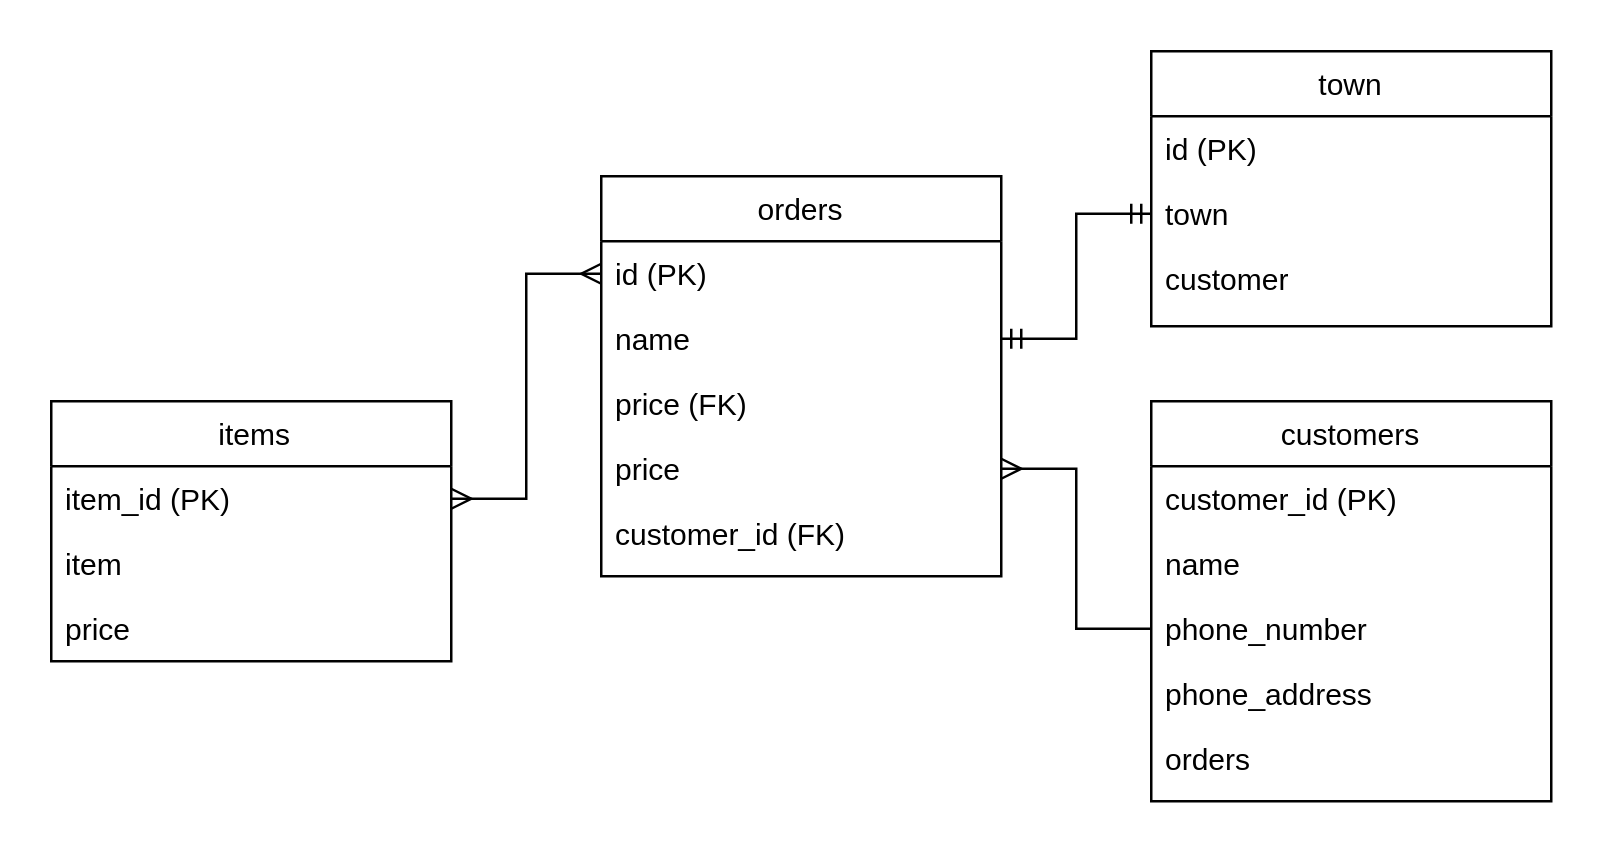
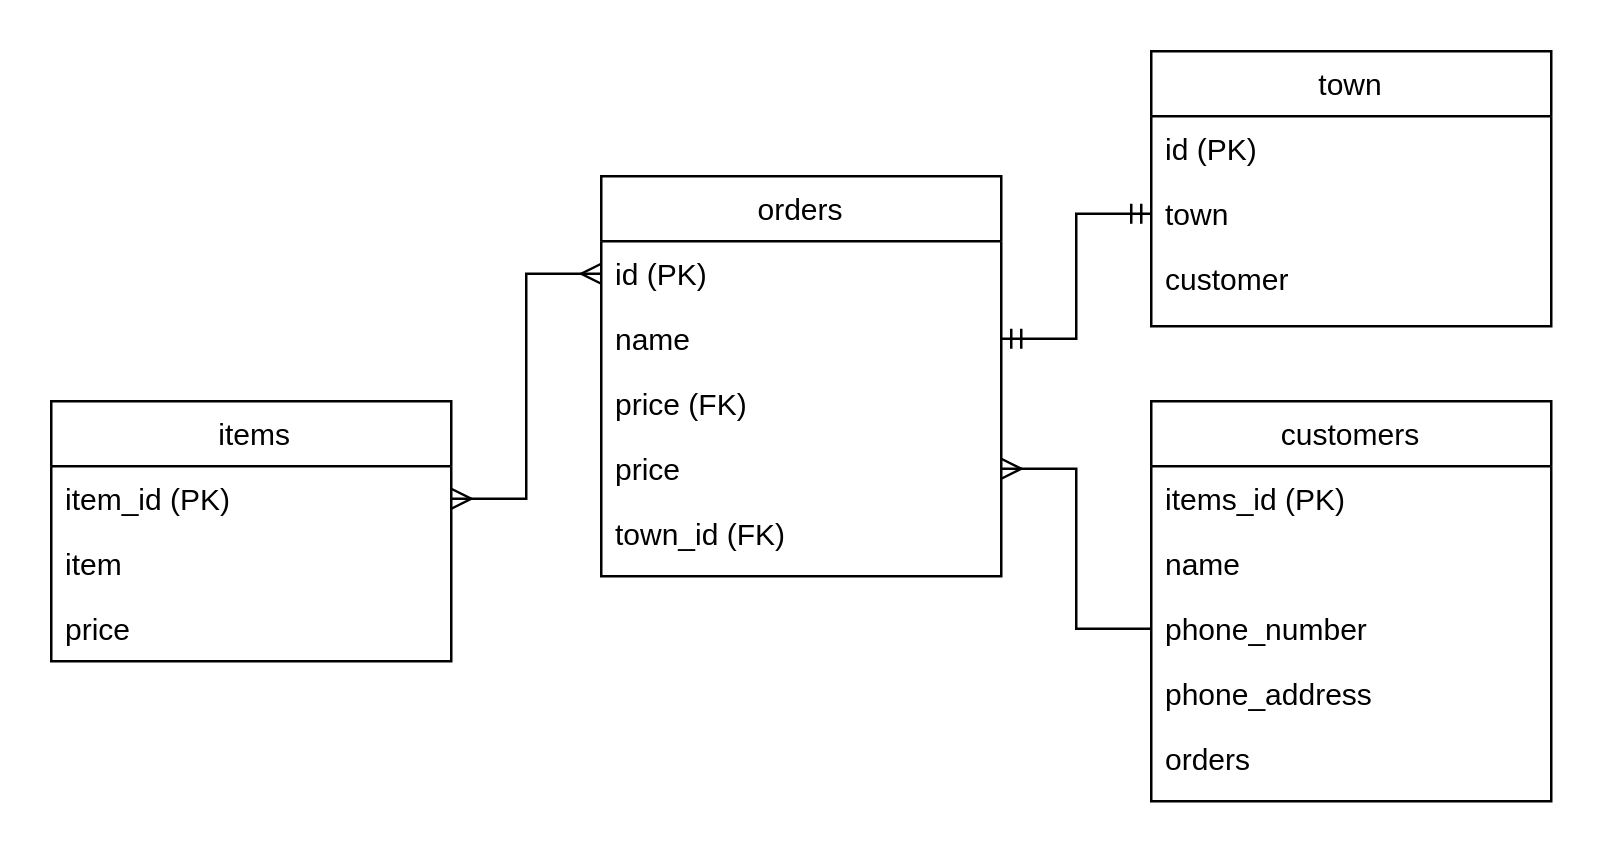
  <mxCell id="0" />
  <mxCell id="1" parent="0" />
  <mxCell id="2" value="orders" style="swimlane;fontStyle=0;align=center;verticalAlign=top;childLayout=stackLayout;horizontal=1;startSize=26;horizontalStack=0;resizeParent=1;resizeLast=0;collapsible=1;marginBottom=0;rounded=0;shadow=0;strokeWidth=1;" parent="1" vertex="1"><mxGeometry x="240" y="70" width="160" height="160" as="geometry"><mxRectangle x="230" y="140" width="160" height="26" as="alternateBounds" /></mxGeometry></mxCell>
  <mxCell id="3" value="id (PK)" style="text;align=left;verticalAlign=top;spacingLeft=4;spacingRight=4;overflow=hidden;rotatable=0;points=[[0,0.5],[1,0.5]];portConstraint=eastwest;" parent="2" vertex="1"><mxGeometry y="26" width="160" height="26" as="geometry" /></mxCell>
  <mxCell id="4" value="name" style="text;align=left;verticalAlign=top;spacingLeft=4;spacingRight=4;overflow=hidden;rotatable=0;points=[[0,0.5],[1,0.5]];portConstraint=eastwest;rounded=0;shadow=0;html=0;" parent="2" vertex="1"><mxGeometry y="52" width="160" height="26" as="geometry" /></mxCell>
  <mxCell id="5" value="price (FK)" style="text;align=left;verticalAlign=top;spacingLeft=4;spacingRight=4;overflow=hidden;rotatable=0;points=[[0,0.5],[1,0.5]];portConstraint=eastwest;rounded=0;shadow=0;html=0;" parent="2" vertex="1"><mxGeometry y="78" width="160" height="26" as="geometry" /></mxCell>
  <mxCell id="6" value="price" style="text;align=left;verticalAlign=top;spacingLeft=4;spacingRight=4;overflow=hidden;rotatable=0;points=[[0,0.5],[1,0.5]];portConstraint=eastwest;rounded=0;shadow=0;html=0;" parent="2" vertex="1"><mxGeometry y="104" width="160" height="26" as="geometry" /></mxCell>
- <mxCell id="7" value="customer_id (FK)" style="text;align=left;verticalAlign=top;spacingLeft=4;spacingRight=4;overflow=hidden;rotatable=0;points=[[0,0.5],[1,0.5]];portConstraint=eastwest;rounded=0;shadow=0;html=0;" parent="2" vertex="1"><mxGeometry y="130" width="160" height="26" as="geometry" /></mxCell>
+ <mxCell id="7" value="town_id (FK)" style="text;align=left;verticalAlign=top;spacingLeft=4;spacingRight=4;overflow=hidden;rotatable=0;points=[[0,0.5],[1,0.5]];portConstraint=eastwest;rounded=0;shadow=0;html=0;" parent="2" vertex="1"><mxGeometry y="130" width="160" height="26" as="geometry" /></mxCell>
  <mxCell id="8" value="town" style="swimlane;fontStyle=0;align=center;verticalAlign=top;childLayout=stackLayout;horizontal=1;startSize=26;horizontalStack=0;resizeParent=1;resizeLast=0;collapsible=1;marginBottom=0;rounded=0;shadow=0;strokeWidth=1;" parent="1" vertex="1"><mxGeometry x="460" y="20" width="160" height="110" as="geometry"><mxRectangle x="230" y="140" width="160" height="26" as="alternateBounds" /></mxGeometry></mxCell>
  <mxCell id="9" value="id (PK)" style="text;align=left;verticalAlign=top;spacingLeft=4;spacingRight=4;overflow=hidden;rotatable=0;points=[[0,0.5],[1,0.5]];portConstraint=eastwest;" parent="8" vertex="1"><mxGeometry y="26" width="160" height="26" as="geometry" /></mxCell>
  <mxCell id="10" value="town" style="text;align=left;verticalAlign=top;spacingLeft=4;spacingRight=4;overflow=hidden;rotatable=0;points=[[0,0.5],[1,0.5]];portConstraint=eastwest;" parent="8" vertex="1"><mxGeometry y="52" width="160" height="26" as="geometry" /></mxCell>
  <mxCell id="11" value="customer" style="text;align=left;verticalAlign=top;spacingLeft=4;spacingRight=4;overflow=hidden;rotatable=0;points=[[0,0.5],[1,0.5]];portConstraint=eastwest;rounded=0;shadow=0;html=0;" parent="8" vertex="1"><mxGeometry y="78" width="160" height="28" as="geometry" /></mxCell>
  <mxCell id="12" value="customers" style="swimlane;fontStyle=0;align=center;verticalAlign=top;childLayout=stackLayout;horizontal=1;startSize=26;horizontalStack=0;resizeParent=1;resizeLast=0;collapsible=1;marginBottom=0;rounded=0;shadow=0;strokeWidth=1;" parent="1" vertex="1"><mxGeometry x="460" y="160" width="160" height="160" as="geometry"><mxRectangle x="230" y="140" width="160" height="26" as="alternateBounds" /></mxGeometry></mxCell>
- <mxCell id="13" value="customer_id (PK)" style="text;align=left;verticalAlign=top;spacingLeft=4;spacingRight=4;overflow=hidden;rotatable=0;points=[[0,0.5],[1,0.5]];portConstraint=eastwest;rounded=0;shadow=0;html=0;" parent="12" vertex="1"><mxGeometry y="26" width="160" height="26" as="geometry" /></mxCell>
+ <mxCell id="13" value="items_id (PK)" style="text;align=left;verticalAlign=top;spacingLeft=4;spacingRight=4;overflow=hidden;rotatable=0;points=[[0,0.5],[1,0.5]];portConstraint=eastwest;rounded=0;shadow=0;html=0;" parent="12" vertex="1"><mxGeometry y="26" width="160" height="26" as="geometry" /></mxCell>
  <mxCell id="14" value="name" style="text;align=left;verticalAlign=top;spacingLeft=4;spacingRight=4;overflow=hidden;rotatable=0;points=[[0,0.5],[1,0.5]];portConstraint=eastwest;" parent="12" vertex="1"><mxGeometry y="52" width="160" height="26" as="geometry" /></mxCell>
  <mxCell id="15" value="phone_number" style="text;align=left;verticalAlign=top;spacingLeft=4;spacingRight=4;overflow=hidden;rotatable=0;points=[[0,0.5],[1,0.5]];portConstraint=eastwest;rounded=0;shadow=0;html=0;" parent="12" vertex="1"><mxGeometry y="78" width="160" height="26" as="geometry" /></mxCell>
  <mxCell id="16" value="phone_address" style="text;align=left;verticalAlign=top;spacingLeft=4;spacingRight=4;overflow=hidden;rotatable=0;points=[[0,0.5],[1,0.5]];portConstraint=eastwest;rounded=0;shadow=0;html=0;" parent="12" vertex="1"><mxGeometry y="104" width="160" height="26" as="geometry" /></mxCell>
  <mxCell id="17" value="orders" style="text;align=left;verticalAlign=top;spacingLeft=4;spacingRight=4;overflow=hidden;rotatable=0;points=[[0,0.5],[1,0.5]];portConstraint=eastwest;rounded=0;shadow=0;html=0;" parent="12" vertex="1"><mxGeometry y="130" width="160" height="26" as="geometry" /></mxCell>
  <mxCell id="18" value=" items" style="swimlane;fontStyle=0;align=center;verticalAlign=top;childLayout=stackLayout;horizontal=1;startSize=26;horizontalStack=0;resizeParent=1;resizeLast=0;collapsible=1;marginBottom=0;rounded=0;shadow=0;strokeWidth=1;" parent="1" vertex="1"><mxGeometry x="20" y="160" width="160" height="104" as="geometry"><mxRectangle x="230" y="140" width="160" height="26" as="alternateBounds" /></mxGeometry></mxCell>
  <mxCell id="19" value="item_id (PK)" style="text;align=left;verticalAlign=top;spacingLeft=4;spacingRight=4;overflow=hidden;rotatable=0;points=[[0,0.5],[1,0.5]];portConstraint=eastwest;" parent="18" vertex="1"><mxGeometry y="26" width="160" height="26" as="geometry" /></mxCell>
  <mxCell id="20" value="item" style="text;align=left;verticalAlign=top;spacingLeft=4;spacingRight=4;overflow=hidden;rotatable=0;points=[[0,0.5],[1,0.5]];portConstraint=eastwest;rounded=0;shadow=0;html=0;" parent="18" vertex="1"><mxGeometry y="52" width="160" height="26" as="geometry" /></mxCell>
  <mxCell id="21" value="price" style="text;align=left;verticalAlign=top;spacingLeft=4;spacingRight=4;overflow=hidden;rotatable=0;points=[[0,0.5],[1,0.5]];portConstraint=eastwest;rounded=0;shadow=0;html=0;" parent="18" vertex="1"><mxGeometry y="78" width="160" height="26" as="geometry" /></mxCell>
  <mxCell id="22" value="" style="edgeStyle=entityRelationEdgeStyle;fontSize=12;html=1;endArrow=ERmany;startArrow=ERmany;rounded=0;entryX=0;entryY=0.5;entryDx=0;entryDy=0;" parent="1" source="19" target="3" edge="1"><mxGeometry width="100" height="100" relative="1" as="geometry"><mxPoint x="200" y="390" as="sourcePoint" /><mxPoint x="300" y="290" as="targetPoint" /></mxGeometry></mxCell>
  <mxCell id="23" value="" style="edgeStyle=entityRelationEdgeStyle;fontSize=12;html=1;endArrow=ERmany;rounded=0;entryX=1;entryY=0.5;entryDx=0;entryDy=0;exitX=0;exitY=0.5;exitDx=0;exitDy=0;" edge="1" parent="1" source="15" target="6"><mxGeometry width="100" height="100" relative="1" as="geometry"><mxPoint x="270" y="320" as="sourcePoint" /><mxPoint x="370" y="220" as="targetPoint" /></mxGeometry></mxCell>
  <mxCell id="24" value="" style="edgeStyle=entityRelationEdgeStyle;fontSize=12;html=1;endArrow=ERmandOne;startArrow=ERmandOne;rounded=0;entryX=0;entryY=0.5;entryDx=0;entryDy=0;exitX=1;exitY=0.5;exitDx=0;exitDy=0;" edge="1" parent="1" source="4" target="10"><mxGeometry width="100" height="100" relative="1" as="geometry"><mxPoint x="280" y="290" as="sourcePoint" /><mxPoint x="380" y="190" as="targetPoint" /></mxGeometry></mxCell>
